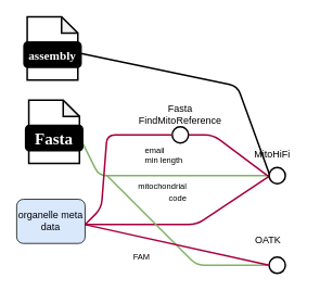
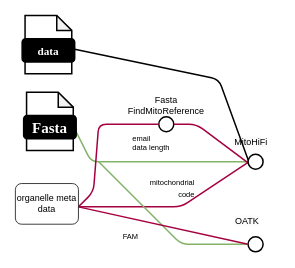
  <mxCell id="0" />
  <mxCell id="1" parent="0" />
  <mxCell id="2" value="" style="ellipse;whiteSpace=wrap;html=1;aspect=fixed;rounded=1;rotation=0;strokeWidth=2;" parent="1" vertex="1"><mxGeometry x="211" y="155" width="20" height="20" as="geometry" /></mxCell>
  <mxCell id="3" value="" style="endArrow=none;html=1;rounded=1;strokeWidth=2;exitX=0;exitY=0.5;exitDx=0;exitDy=0;fillColor=#d5e8d4;strokeColor=#82b366;" parent="1" edge="1"><mxGeometry width="50" height="50" relative="1" as="geometry"><mxPoint x="331" y="215" as="sourcePoint" /><mxPoint x="101" y="175" as="targetPoint" /><Array as="points"><mxPoint x="121" y="215" /></Array></mxGeometry></mxCell>
  <mxCell id="4" value="" style="endArrow=none;html=1;rounded=1;strokeWidth=2;entryX=0;entryY=0.5;entryDx=0;entryDy=0;fillColor=#d80073;strokeColor=#A50040;" parent="1" edge="1"><mxGeometry width="50" height="50" relative="1" as="geometry"><mxPoint x="104" y="275" as="sourcePoint" /><mxPoint x="331" y="215" as="targetPoint" /><Array as="points"><mxPoint x="124" y="275" /><mxPoint x="241" y="275" /></Array></mxGeometry></mxCell>
  <mxCell id="5" value="" style="endArrow=none;html=1;rounded=1;strokeWidth=2;exitX=0;exitY=0.5;exitDx=0;exitDy=0;fillColor=#d80073;strokeColor=#A50040;" parent="1" source="2" edge="1"><mxGeometry width="50" height="50" relative="1" as="geometry"><mxPoint x="144" y="255" as="sourcePoint" /><mxPoint x="104" y="275" as="targetPoint" /><Array as="points"><mxPoint x="131" y="165" /><mxPoint x="124" y="255" /></Array></mxGeometry></mxCell>
  <mxCell id="6" value="" style="endArrow=none;html=1;rounded=1;strokeWidth=2;fillColor=#d80073;strokeColor=#A50040;entryX=0.017;entryY=0.617;entryDx=0;entryDy=0;entryPerimeter=0;" parent="1" edge="1"><mxGeometry width="50" height="50" relative="1" as="geometry"><mxPoint x="231" y="165" as="sourcePoint" /><mxPoint x="331.34" y="217.34" as="targetPoint" /><Array as="points"><mxPoint x="261" y="165" /></Array></mxGeometry></mxCell>
  <mxCell id="7" value="&lt;font style=&quot;font-size: 12px;&quot;&gt;&lt;font style=&quot;font-size: 12px;&quot;&gt;Fasta&lt;/font&gt;&lt;br&gt;&lt;font style=&quot;font-size: 12px;&quot;&gt;FindMitoReference&lt;/font&gt;&lt;/font&gt;" style="text;html=1;strokeColor=none;fillColor=none;align=center;verticalAlign=middle;whiteSpace=wrap;rounded=0;" parent="1" vertex="1"><mxGeometry x="191" y="125" width="60" height="30" as="geometry" /></mxCell>
  <mxCell id="8" value="&lt;span style=&quot;color: rgb(0, 0, 0); font-family: Helvetica; font-size: 12px; font-style: normal; font-variant-ligatures: normal; font-variant-caps: normal; font-weight: 400; letter-spacing: normal; orphans: 2; text-align: center; text-indent: 0px; text-transform: none; widows: 2; word-spacing: 0px; -webkit-text-stroke-width: 0px; background-color: rgb(251, 251, 251); text-decoration-thickness: initial; text-decoration-style: initial; text-decoration-color: initial; float: none; display: inline !important;&quot;&gt;MitoHiFi&lt;/span&gt;&lt;br style=&quot;border-color: var(--border-color); color: rgb(0, 0, 0); font-family: Helvetica; font-size: 12px; font-style: normal; font-variant-ligatures: normal; font-variant-caps: normal; font-weight: 400; letter-spacing: normal; orphans: 2; text-align: center; text-indent: 0px; text-transform: none; widows: 2; word-spacing: 0px; -webkit-text-stroke-width: 0px; background-color: rgb(251, 251, 251); text-decoration-thickness: initial; text-decoration-style: initial; text-decoration-color: initial;&quot;&gt;" style="text;whiteSpace=wrap;html=1;" parent="1" vertex="1"><mxGeometry x="310" y="175" width="60" height="20" as="geometry" /></mxCell>
- <mxCell id="9" value="&lt;div style=&quot;text-align: left; font-size: 10px;&quot;&gt;&lt;span style=&quot;background-color: initial;&quot;&gt;&lt;font style=&quot;font-size: 10px;&quot;&gt;email&lt;/font&gt;&lt;/span&gt;&lt;/div&gt;&lt;font style=&quot;font-size: 10px;&quot;&gt;&lt;div style=&quot;text-align: left;&quot;&gt;&lt;span style=&quot;background-color: initial;&quot;&gt;min length&lt;/span&gt;&lt;/div&gt;&lt;/font&gt;" style="text;html=1;strokeColor=none;fillColor=none;align=center;verticalAlign=middle;whiteSpace=wrap;rounded=0;" parent="1" vertex="1"><mxGeometry x="171" y="175" width="60" height="30" as="geometry" /></mxCell>
- <mxCell id="10" value="&lt;div style=&quot;&quot;&gt;&lt;font style=&quot;font-size: 10px;&quot;&gt;mitochondrial code&lt;/font&gt;&lt;/div&gt;" style="text;html=1;strokeColor=none;fillColor=none;align=right;verticalAlign=middle;whiteSpace=wrap;rounded=0;" parent="1" vertex="1"><mxGeometry x="161" y="220" width="70" height="30" as="geometry" /></mxCell>
+ <mxCell id="9" value="&lt;div style=&quot;text-align: left; font-size: 10px;&quot;&gt;&lt;span style=&quot;background-color: initial;&quot;&gt;&lt;font style=&quot;font-size: 10px;&quot;&gt;email&lt;/font&gt;&lt;/span&gt;&lt;/div&gt;&lt;font style=&quot;font-size: 10px;&quot;&gt;&lt;div style=&quot;text-align: left;&quot;&gt;&lt;span style=&quot;background-color: initial;&quot;&gt;data length&lt;/span&gt;&lt;/div&gt;&lt;/font&gt;" style="text;html=1;strokeColor=none;fillColor=none;align=center;verticalAlign=middle;whiteSpace=wrap;rounded=0;" parent="1" vertex="1"><mxGeometry x="171" y="175" width="60" height="30" as="geometry" /></mxCell>
+ <mxCell id="10" value="&lt;div style=&quot;&quot;&gt;&lt;font style=&quot;font-size: 10px;&quot;&gt;mitochondrial code&lt;/font&gt;&lt;/div&gt;" style="text;html=1;strokeColor=none;fillColor=none;align=right;verticalAlign=middle;whiteSpace=wrap;rounded=0;" parent="1" vertex="1"><mxGeometry x="191" y="235" width="70" height="30" as="geometry" /></mxCell>
  <mxCell id="11" value="" style="ellipse;whiteSpace=wrap;html=1;aspect=fixed;rounded=1;rotation=0;strokeWidth=2;" vertex="1" parent="1"><mxGeometry x="330" y="315" width="20" height="20" as="geometry" /></mxCell>
  <mxCell id="12" value="" style="endArrow=none;html=1;rounded=1;strokeWidth=2;entryX=0;entryY=0.5;entryDx=0;entryDy=0;fillColor=#d5e8d4;strokeColor=#82b366;" edge="1" parent="1" target="11"><mxGeometry width="50" height="50" relative="1" as="geometry"><mxPoint x="131" y="215" as="sourcePoint" /><mxPoint x="331" y="115" as="targetPoint" /><Array as="points"><mxPoint x="241" y="325" /></Array></mxGeometry></mxCell>
  <mxCell id="13" value="" style="endArrow=none;html=1;rounded=1;strokeWidth=2;entryX=0;entryY=0.5;entryDx=0;entryDy=0;strokeColor=#a50040;exitX=1;exitY=0.5;exitDx=0;exitDy=0;" edge="1" parent="1" target="11"><mxGeometry width="50" height="50" relative="1" as="geometry"><mxPoint x="104" y="275.09" as="sourcePoint" /><mxPoint x="331" y="119" as="targetPoint" /></mxGeometry></mxCell>
- <mxCell id="14" value="organelle meta data" style="rounded=1;whiteSpace=wrap;html=1;aspect=fixed;fillColor=#dae8fc;" vertex="1" parent="1"><mxGeometry x="20" y="244" width="84" height="54.18" as="geometry" /></mxCell>
+ <mxCell id="14" value="organelle meta data" style="rounded=1;whiteSpace=wrap;html=1;aspect=fixed;" vertex="1" parent="1"><mxGeometry x="20" y="244" width="84" height="54.18" as="geometry" /></mxCell>
  <mxCell id="15" value="&lt;span style=&quot;color: rgb(0, 0, 0); font-family: Helvetica; font-size: 12px; font-style: normal; font-variant-ligatures: normal; font-variant-caps: normal; font-weight: 400; letter-spacing: normal; orphans: 2; text-align: center; text-indent: 0px; text-transform: none; widows: 2; word-spacing: 0px; -webkit-text-stroke-width: 0px; background-color: rgb(251, 251, 251); text-decoration-thickness: initial; text-decoration-style: initial; text-decoration-color: initial; float: none; display: inline !important;&quot;&gt;OATK&lt;/span&gt;" style="text;whiteSpace=wrap;html=1;" vertex="1" parent="1"><mxGeometry x="311" y="280" width="60" height="20" as="geometry" /></mxCell>
  <mxCell id="16" value="&lt;div style=&quot;&quot;&gt;&lt;font style=&quot;font-size: 10px;&quot;&gt;FAM&lt;/font&gt;&lt;/div&gt;" style="text;html=1;strokeColor=none;fillColor=none;align=right;verticalAlign=middle;whiteSpace=wrap;rounded=0;" vertex="1" parent="1"><mxGeometry x="161" y="300" width="25" height="30" as="geometry" /></mxCell>
  <mxCell id="17" value="" style="group;aspect=fixed;" vertex="1" connectable="0" parent="1"><mxGeometry x="29" y="20" width="70" height="77.78" as="geometry" /></mxCell>
  <mxCell id="18" value="" style="shape=note;whiteSpace=wrap;html=1;backgroundOutline=1;darkOpacity=0.05;rounded=1;size=20;strokeWidth=2;" vertex="1" parent="17"><mxGeometry x="3.889" width="62.222" height="77.78" as="geometry" /></mxCell>
- <mxCell id="19" value="&lt;font data-font-src=&quot;https://fonts.googleapis.com/css?family=Maven+Pro&quot; face=&quot;Maven Pro&quot; color=&quot;#ffffff&quot;&gt;&lt;b&gt;&lt;font style=&quot;font-size: 15px;&quot;&gt;assembly&lt;/font&gt;&lt;/b&gt;&lt;/font&gt;" style="rounded=1;whiteSpace=wrap;html=1;strokeWidth=2;fillColor=#000000;" vertex="1" parent="17"><mxGeometry y="31.112" width="70" height="31.112" as="geometry" /></mxCell>
+ <mxCell id="19" value="&lt;font data-font-src=&quot;https://fonts.googleapis.com/css?family=Maven+Pro&quot; face=&quot;Maven Pro&quot; color=&quot;#ffffff&quot;&gt;&lt;b&gt;&lt;font style=&quot;font-size: 15px;&quot;&gt;data&lt;/font&gt;&lt;/b&gt;&lt;/font&gt;" style="rounded=1;whiteSpace=wrap;html=1;strokeWidth=2;fillColor=#000000;" vertex="1" parent="17"><mxGeometry y="31.112" width="70" height="31.112" as="geometry" /></mxCell>
  <mxCell id="20" value="" style="endArrow=none;html=1;rounded=1;strokeWidth=2;" edge="1" parent="1"><mxGeometry width="50" height="50" relative="1" as="geometry"><mxPoint x="99" y="65" as="sourcePoint" /><mxPoint x="331" y="215" as="targetPoint" /><Array as="points"><mxPoint x="291" y="105" /></Array></mxGeometry></mxCell>
  <mxCell id="21" value="" style="group;aspect=fixed;" vertex="1" connectable="0" parent="1"><mxGeometry x="31" y="122.22" width="70" height="77.78" as="geometry" /></mxCell>
  <mxCell id="22" value="" style="shape=note;whiteSpace=wrap;html=1;backgroundOutline=1;darkOpacity=0.05;rounded=1;size=20;strokeWidth=2;" vertex="1" parent="21"><mxGeometry x="3.889" width="62.222" height="77.78" as="geometry" /></mxCell>
  <mxCell id="23" value="&lt;font data-font-src=&quot;https://fonts.googleapis.com/css?family=Maven+Pro&quot; face=&quot;Maven Pro&quot; color=&quot;#ffffff&quot;&gt;&lt;b&gt;&lt;font style=&quot;font-size: 20px;&quot;&gt;Fasta&lt;/font&gt;&lt;/b&gt;&lt;/font&gt;" style="rounded=1;whiteSpace=wrap;html=1;strokeWidth=2;fillColor=#000000;" vertex="1" parent="21"><mxGeometry y="31.112" width="70" height="31.112" as="geometry" /></mxCell>
  <mxCell id="24" value="" style="ellipse;whiteSpace=wrap;html=1;aspect=fixed;rounded=1;rotation=0;strokeWidth=2;" vertex="1" parent="1"><mxGeometry x="330" y="205" width="20" height="20" as="geometry" /></mxCell>
